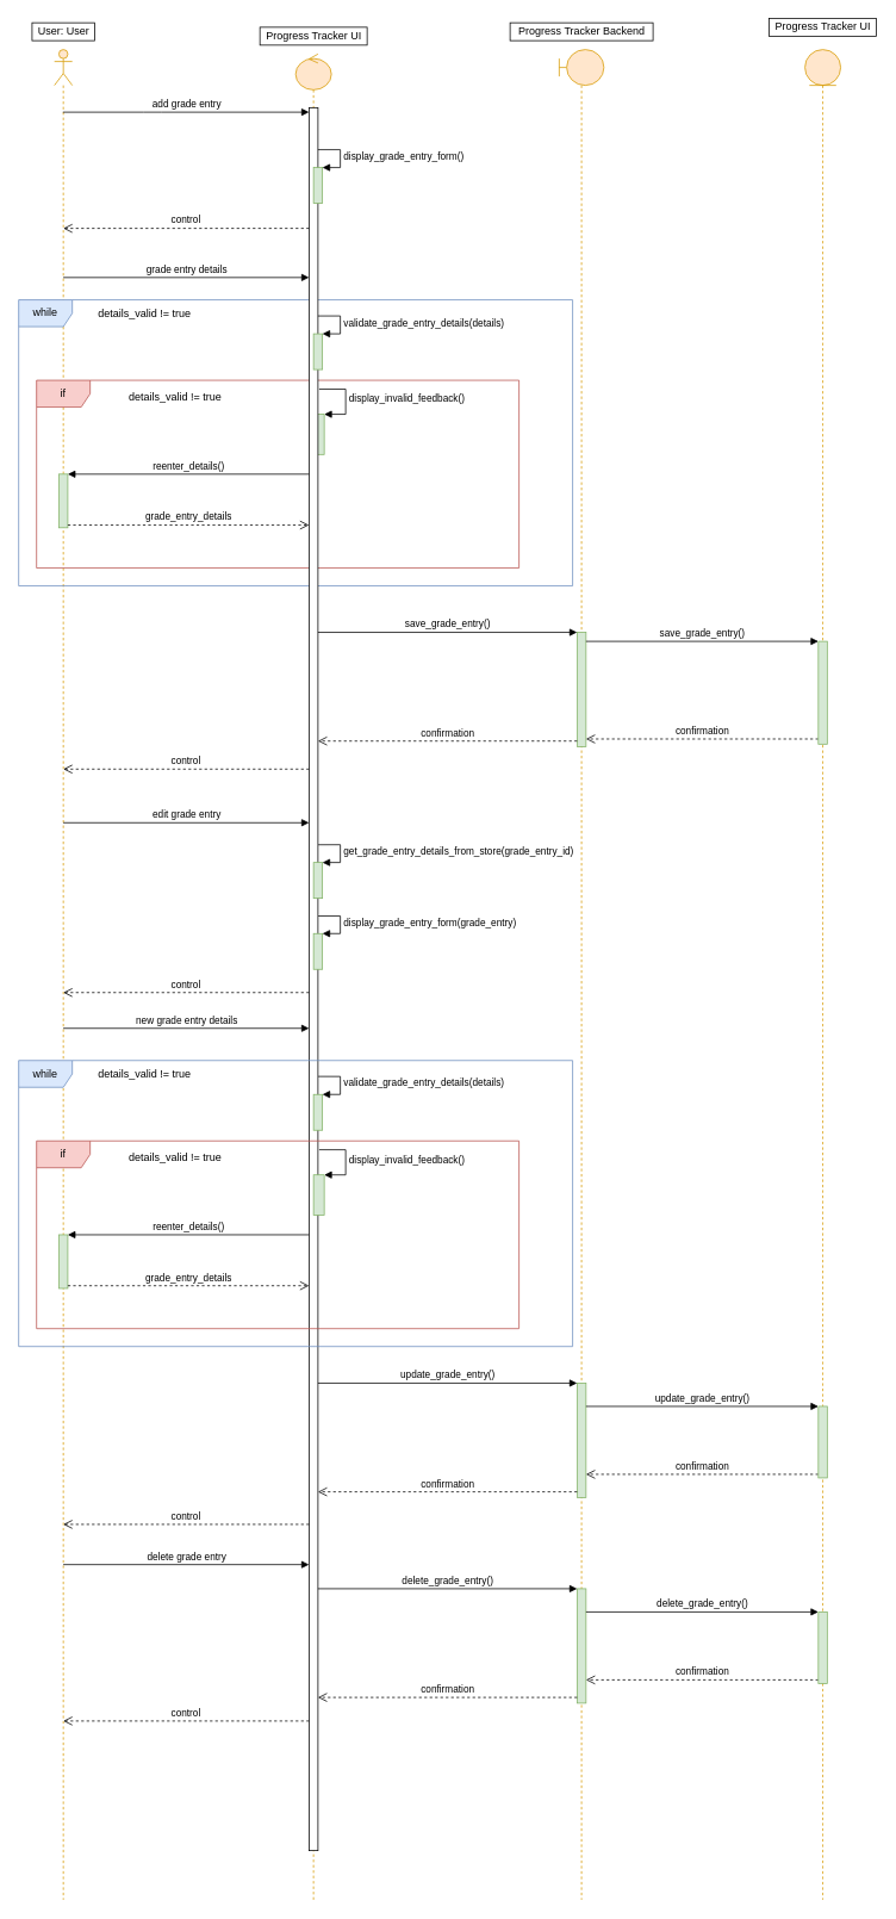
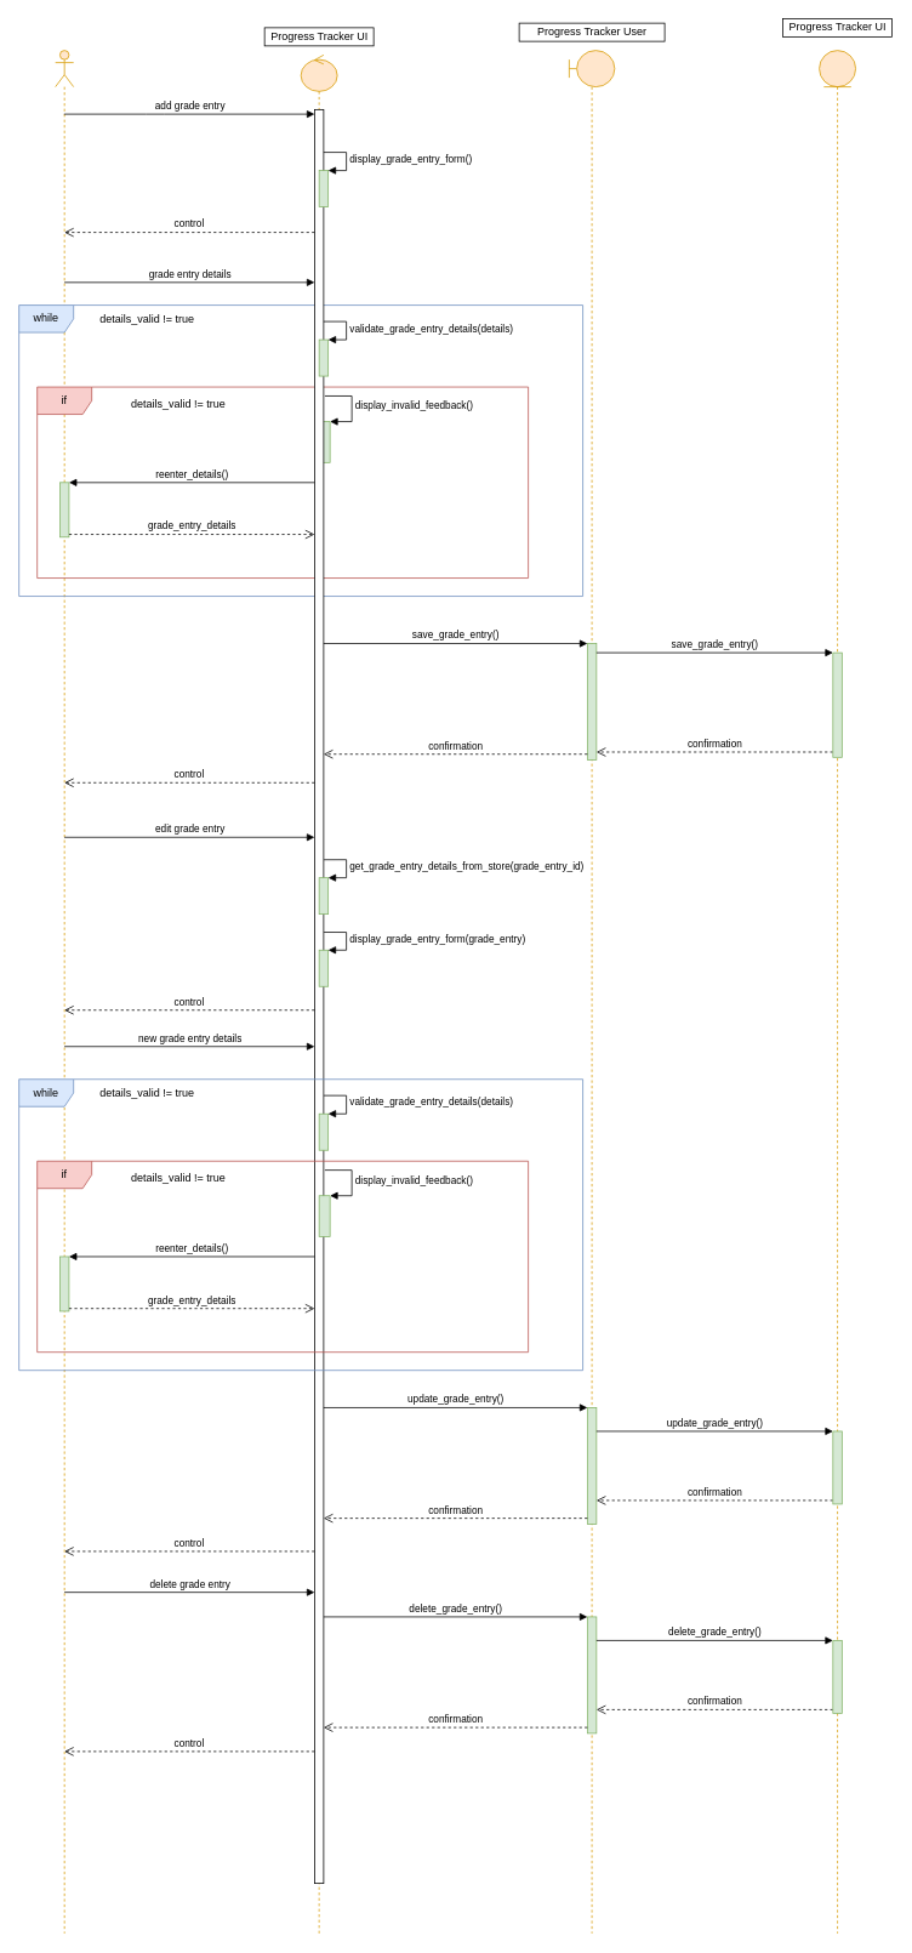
  <mxCell id="0" />
  <mxCell id="1" parent="0" />
  <mxCell id="2" value="" style="shape=umlLifeline;participant=umlActor;perimeter=lifelinePerimeter;whiteSpace=wrap;html=1;container=1;collapsible=0;recursiveResize=0;verticalAlign=top;spacingTop=36;labelBackgroundColor=none;outlineConnect=0;strokeColor=#d79b00;fillColor=#ffe6cc;" parent="1" vertex="1"><mxGeometry x="60" y="55" width="20" height="2070" as="geometry" /></mxCell>
  <mxCell id="3" value="" style="group" vertex="1" connectable="0" parent="1"><mxGeometry x="20" y="335" width="620" height="320" as="geometry" /></mxCell>
  <mxCell id="4" value="while" style="shape=umlFrame;whiteSpace=wrap;html=1;fillColor=#dae8fc;strokeColor=#6c8ebf;" vertex="1" parent="3"><mxGeometry width="620" height="320" as="geometry" /></mxCell>
  <mxCell id="5" value="&lt;br&gt;details_valid != true" style="text;html=1;strokeColor=none;fillColor=none;align=center;verticalAlign=middle;whiteSpace=wrap;rounded=0;" vertex="1" parent="3"><mxGeometry x="67.766" width="145.678" height="16" as="geometry" /></mxCell>
  <mxCell id="6" value="" style="group" vertex="1" connectable="0" parent="1"><mxGeometry x="40" y="425" width="540" height="210" as="geometry" /></mxCell>
  <mxCell id="7" value="if" style="shape=umlFrame;whiteSpace=wrap;html=1;fillColor=#f8cecc;strokeColor=#b85450;" vertex="1" parent="6"><mxGeometry width="540" height="210" as="geometry" /></mxCell>
  <mxCell id="8" value="&lt;br&gt;details_valid != true" style="text;html=1;strokeColor=none;fillColor=none;align=center;verticalAlign=middle;whiteSpace=wrap;rounded=0;" vertex="1" parent="6"><mxGeometry x="77.538" width="155.077" height="21" as="geometry" /></mxCell>
  <mxCell id="9" value="display_invalid_feedback()" style="edgeStyle=orthogonalEdgeStyle;html=1;align=left;spacingLeft=2;endArrow=block;rounded=0;entryX=1;entryY=0;" edge="1" parent="6" target="11"><mxGeometry relative="1" as="geometry"><mxPoint x="316.343" y="9.85" as="sourcePoint" /><Array as="points"><mxPoint x="346" y="10" /></Array></mxGeometry></mxCell>
  <mxCell id="10" value="" style="html=1;points=[];perimeter=orthogonalPerimeter;fillColor=#d5e8d4;strokeColor=#82b366;" vertex="1" parent="6"><mxGeometry x="25" y="105" width="10" height="60" as="geometry" /></mxCell>
  <mxCell id="11" value="" style="html=1;points=[];perimeter=orthogonalPerimeter;fillColor=#d5e8d4;strokeColor=#82b366;" vertex="1" parent="6"><mxGeometry x="310" y="38" width="12" height="45" as="geometry" /></mxCell>
- <mxCell id="12" value="User: User" style="text;html=1;resizable=0;points=[];autosize=1;align=center;verticalAlign=top;spacingTop=-4;fontColor=#000000;labelBackgroundColor=none;strokeColor=#000000;" parent="1" vertex="1"><mxGeometry x="35" y="25" width="70" height="20" as="geometry" /></mxCell>
  <mxCell id="13" value="" style="shape=umlLifeline;participant=umlControl;perimeter=lifelinePerimeter;whiteSpace=wrap;html=1;container=1;collapsible=0;recursiveResize=0;verticalAlign=top;spacingTop=36;labelBackgroundColor=none;outlineConnect=0;strokeColor=#d79b00;fillColor=#ffe6cc;" parent="1" vertex="1"><mxGeometry x="330" y="60" width="40" height="2065" as="geometry" /></mxCell>
  <mxCell id="14" value="" style="html=1;points=[];perimeter=orthogonalPerimeter;labelBackgroundColor=none;strokeColor=#000000;fontColor=#000000;" parent="13" vertex="1"><mxGeometry x="15" y="60" width="10" height="1950" as="geometry" /></mxCell>
  <mxCell id="15" value="" style="html=1;points=[];perimeter=orthogonalPerimeter;fillColor=#d5e8d4;strokeColor=#82b366;" vertex="1" parent="13"><mxGeometry x="20" y="127" width="10" height="40" as="geometry" /></mxCell>
  <mxCell id="16" value="display_grade_entry_form()" style="edgeStyle=orthogonalEdgeStyle;html=1;align=left;spacingLeft=2;endArrow=block;rounded=0;entryX=1;entryY=0;" edge="1" target="15" parent="13"><mxGeometry relative="1" as="geometry"><mxPoint x="25" y="107" as="sourcePoint" /><Array as="points"><mxPoint x="50" y="107" /></Array></mxGeometry></mxCell>
  <mxCell id="17" value="" style="html=1;points=[];perimeter=orthogonalPerimeter;fillColor=#d5e8d4;strokeColor=#82b366;" vertex="1" parent="13"><mxGeometry x="20" y="313" width="10" height="40" as="geometry" /></mxCell>
  <mxCell id="18" value="validate_grade_entry_details(details)" style="edgeStyle=orthogonalEdgeStyle;html=1;align=left;spacingLeft=2;endArrow=block;rounded=0;entryX=1;entryY=0;" edge="1" target="17" parent="13"><mxGeometry relative="1" as="geometry"><mxPoint x="25" y="293" as="sourcePoint" /><Array as="points"><mxPoint x="50" y="293" /></Array></mxGeometry></mxCell>
  <mxCell id="19" value="Progress Tracker UI" style="text;html=1;resizable=0;points=[];autosize=1;align=center;verticalAlign=top;spacingTop=-4;fontColor=#000000;labelBackgroundColor=none;strokeColor=#000000;" parent="1" vertex="1"><mxGeometry x="290" y="30" width="120" height="20" as="geometry" /></mxCell>
  <mxCell id="20" value="" style="shape=umlLifeline;participant=umlBoundary;perimeter=lifelinePerimeter;whiteSpace=wrap;html=1;container=1;collapsible=0;recursiveResize=0;verticalAlign=top;spacingTop=36;labelBackgroundColor=none;outlineConnect=0;strokeColor=#d79b00;fillColor=#ffe6cc;" parent="1" vertex="1"><mxGeometry x="625" y="55" width="50" height="2070" as="geometry" /></mxCell>
  <mxCell id="21" value="" style="html=1;points=[];perimeter=orthogonalPerimeter;fillColor=#d5e8d4;strokeColor=#82b366;" vertex="1" parent="20"><mxGeometry x="20" y="652" width="10" height="128" as="geometry" /></mxCell>
- <mxCell id="22" value="Progress Tracker Backend" style="text;html=1;resizable=0;points=[];autosize=1;align=center;verticalAlign=top;spacingTop=-4;fontColor=#000000;labelBackgroundColor=none;strokeColor=#000000;" parent="1" vertex="1"><mxGeometry x="570" y="25" width="160" height="20" as="geometry" /></mxCell>
+ <mxCell id="22" value="Progress Tracker User" style="text;html=1;resizable=0;points=[];autosize=1;align=center;verticalAlign=top;spacingTop=-4;fontColor=#000000;labelBackgroundColor=none;strokeColor=#000000;" parent="1" vertex="1"><mxGeometry x="570" y="25" width="160" height="20" as="geometry" /></mxCell>
  <mxCell id="23" value="add grade entry" style="html=1;verticalAlign=bottom;endArrow=block;fontColor=#000000;labelBackgroundColor=none;strokeColor=#000000;" parent="1" source="2" target="14" edge="1"><mxGeometry width="80" relative="1" as="geometry"><mxPoint x="70" y="135" as="sourcePoint" /><mxPoint x="330" y="125" as="targetPoint" /><Array as="points"><mxPoint x="170" y="125" /></Array></mxGeometry></mxCell>
  <mxCell id="24" value="control" style="html=1;verticalAlign=bottom;endArrow=open;dashed=1;endSize=8;" edge="1" parent="1"><mxGeometry relative="1" as="geometry"><mxPoint x="345" y="255" as="sourcePoint" /><mxPoint x="69.929" y="255" as="targetPoint" /></mxGeometry></mxCell>
  <mxCell id="25" value="grade entry details" style="html=1;verticalAlign=bottom;endArrow=block;" edge="1" parent="1"><mxGeometry width="80" relative="1" as="geometry"><mxPoint x="69.929" y="310" as="sourcePoint" /><mxPoint x="345" y="310" as="targetPoint" /></mxGeometry></mxCell>
  <mxCell id="26" value="reenter_details()" style="html=1;verticalAlign=bottom;endArrow=block;entryX=1;entryY=0;" edge="1" target="10" parent="1" source="14"><mxGeometry relative="1" as="geometry"><mxPoint x="135" y="530" as="sourcePoint" /></mxGeometry></mxCell>
  <mxCell id="27" value="grade_entry_details" style="html=1;verticalAlign=bottom;endArrow=open;dashed=1;endSize=8;exitX=1;exitY=0.95;" edge="1" source="10" parent="1" target="14"><mxGeometry relative="1" as="geometry"><mxPoint x="135" y="587" as="targetPoint" /></mxGeometry></mxCell>
  <mxCell id="28" value="save_grade_entry()" style="html=1;verticalAlign=bottom;endArrow=block;entryX=0;entryY=0;" edge="1" target="21" parent="1" source="14"><mxGeometry relative="1" as="geometry"><mxPoint x="575" y="707" as="sourcePoint" /></mxGeometry></mxCell>
  <mxCell id="29" value="confirmation" style="html=1;verticalAlign=bottom;endArrow=open;dashed=1;endSize=8;exitX=0;exitY=0.95;" edge="1" source="21" parent="1" target="14"><mxGeometry relative="1" as="geometry"><mxPoint x="575" y="783" as="targetPoint" /></mxGeometry></mxCell>
  <mxCell id="30" value="save_grade_entry()" style="html=1;verticalAlign=bottom;endArrow=block;entryX=0;entryY=0;" edge="1" target="67" parent="1" source="21"><mxGeometry relative="1" as="geometry"><mxPoint x="845" y="733" as="sourcePoint" /></mxGeometry></mxCell>
  <mxCell id="31" value="confirmation" style="html=1;verticalAlign=bottom;endArrow=open;dashed=1;endSize=8;exitX=0;exitY=0.95;" edge="1" source="67" parent="1" target="21"><mxGeometry relative="1" as="geometry"><mxPoint x="845" y="809" as="targetPoint" /></mxGeometry></mxCell>
  <mxCell id="32" value="control" style="html=1;verticalAlign=bottom;endArrow=open;dashed=1;endSize=8;" edge="1" parent="1"><mxGeometry relative="1" as="geometry"><mxPoint x="345" y="860" as="sourcePoint" /><mxPoint x="69.929" y="860" as="targetPoint" /></mxGeometry></mxCell>
  <mxCell id="33" value="edit grade entry" style="html=1;verticalAlign=bottom;endArrow=block;" edge="1" parent="1"><mxGeometry width="80" relative="1" as="geometry"><mxPoint x="69.929" y="920" as="sourcePoint" /><mxPoint x="345" y="920" as="targetPoint" /></mxGeometry></mxCell>
  <mxCell id="34" value="" style="html=1;points=[];perimeter=orthogonalPerimeter;fillColor=#d5e8d4;strokeColor=#82b366;" vertex="1" parent="1"><mxGeometry x="350" y="964.5" width="10" height="40" as="geometry" /></mxCell>
  <mxCell id="35" value="get_grade_entry_details_from_store(grade_entry_id)" style="edgeStyle=orthogonalEdgeStyle;html=1;align=left;spacingLeft=2;endArrow=block;rounded=0;entryX=1;entryY=0;" edge="1" parent="1" target="34"><mxGeometry relative="1" as="geometry"><mxPoint x="355.286" y="944.643" as="sourcePoint" /><Array as="points"><mxPoint x="380" y="944.5" /></Array></mxGeometry></mxCell>
  <mxCell id="36" value="" style="html=1;points=[];perimeter=orthogonalPerimeter;fillColor=#d5e8d4;strokeColor=#82b366;" vertex="1" parent="1"><mxGeometry x="350" y="1044" width="10" height="40" as="geometry" /></mxCell>
  <mxCell id="37" value="display_grade_entry_form(grade_entry)" style="edgeStyle=orthogonalEdgeStyle;html=1;align=left;spacingLeft=2;endArrow=block;rounded=0;entryX=1;entryY=0;" edge="1" parent="1" target="36"><mxGeometry relative="1" as="geometry"><mxPoint x="355.286" y="1024.357" as="sourcePoint" /><Array as="points"><mxPoint x="380" y="1024" /></Array></mxGeometry></mxCell>
  <mxCell id="38" value="control" style="html=1;verticalAlign=bottom;endArrow=open;dashed=1;endSize=8;" edge="1" parent="1"><mxGeometry relative="1" as="geometry"><mxPoint x="345" y="1110" as="sourcePoint" /><mxPoint x="69.929" y="1110" as="targetPoint" /></mxGeometry></mxCell>
  <mxCell id="39" value="new grade entry details" style="html=1;verticalAlign=bottom;endArrow=block;" edge="1" parent="1"><mxGeometry width="80" relative="1" as="geometry"><mxPoint x="69.929" y="1150" as="sourcePoint" /><mxPoint x="345" y="1150" as="targetPoint" /></mxGeometry></mxCell>
  <mxCell id="40" value="" style="group" vertex="1" connectable="0" parent="1"><mxGeometry x="20" y="1186" width="620" height="320" as="geometry" /></mxCell>
  <mxCell id="41" value="while" style="shape=umlFrame;whiteSpace=wrap;html=1;fillColor=#dae8fc;strokeColor=#6c8ebf;" vertex="1" parent="40"><mxGeometry width="620" height="320" as="geometry" /></mxCell>
  <mxCell id="42" value="&lt;br&gt;details_valid != true" style="text;html=1;strokeColor=none;fillColor=none;align=center;verticalAlign=middle;whiteSpace=wrap;rounded=0;" vertex="1" parent="40"><mxGeometry x="67.766" width="145.678" height="16" as="geometry" /></mxCell>
  <mxCell id="43" value="" style="group" vertex="1" connectable="0" parent="1"><mxGeometry x="40" y="1276" width="540" height="210" as="geometry" /></mxCell>
  <mxCell id="44" value="if" style="shape=umlFrame;whiteSpace=wrap;html=1;fillColor=#f8cecc;strokeColor=#b85450;" vertex="1" parent="43"><mxGeometry width="540" height="210" as="geometry" /></mxCell>
  <mxCell id="45" value="&lt;br&gt;details_valid != true" style="text;html=1;strokeColor=none;fillColor=none;align=center;verticalAlign=middle;whiteSpace=wrap;rounded=0;" vertex="1" parent="43"><mxGeometry x="77.538" width="155.077" height="21" as="geometry" /></mxCell>
  <mxCell id="46" value="display_invalid_feedback()" style="edgeStyle=orthogonalEdgeStyle;html=1;align=left;spacingLeft=2;endArrow=block;rounded=0;entryX=1;entryY=0;" edge="1" parent="43" target="48"><mxGeometry relative="1" as="geometry"><mxPoint x="316.343" y="9.85" as="sourcePoint" /><Array as="points"><mxPoint x="346" y="10" /></Array></mxGeometry></mxCell>
  <mxCell id="47" value="" style="html=1;points=[];perimeter=orthogonalPerimeter;fillColor=#d5e8d4;strokeColor=#82b366;" vertex="1" parent="43"><mxGeometry x="25" y="105" width="10" height="60" as="geometry" /></mxCell>
  <mxCell id="48" value="" style="html=1;points=[];perimeter=orthogonalPerimeter;fillColor=#d5e8d4;strokeColor=#82b366;" vertex="1" parent="43"><mxGeometry x="310" y="38" width="12" height="45" as="geometry" /></mxCell>
  <mxCell id="49" value="" style="html=1;points=[];perimeter=orthogonalPerimeter;fillColor=#d5e8d4;strokeColor=#82b366;" vertex="1" parent="1"><mxGeometry x="350" y="1224" width="10" height="40" as="geometry" /></mxCell>
  <mxCell id="50" value="validate_grade_entry_details(details)" style="edgeStyle=orthogonalEdgeStyle;html=1;align=left;spacingLeft=2;endArrow=block;rounded=0;entryX=1;entryY=0;" edge="1" parent="1" target="49"><mxGeometry relative="1" as="geometry"><mxPoint x="355.286" y="1203.857" as="sourcePoint" /><Array as="points"><mxPoint x="380" y="1204" /></Array></mxGeometry></mxCell>
  <mxCell id="51" value="reenter_details()" style="html=1;verticalAlign=bottom;endArrow=block;entryX=1;entryY=0;" edge="1" parent="1" target="47"><mxGeometry relative="1" as="geometry"><mxPoint x="345" y="1381" as="sourcePoint" /></mxGeometry></mxCell>
  <mxCell id="52" value="grade_entry_details" style="html=1;verticalAlign=bottom;endArrow=open;dashed=1;endSize=8;exitX=1;exitY=0.95;" edge="1" parent="1" source="47"><mxGeometry relative="1" as="geometry"><mxPoint x="345" y="1438" as="targetPoint" /></mxGeometry></mxCell>
  <mxCell id="53" value="" style="html=1;points=[];perimeter=orthogonalPerimeter;fillColor=#d5e8d4;strokeColor=#82b366;" vertex="1" parent="1"><mxGeometry x="645" y="1547" width="10" height="128" as="geometry" /></mxCell>
  <mxCell id="54" value="update_grade_entry()" style="html=1;verticalAlign=bottom;endArrow=block;entryX=0;entryY=0;" edge="1" parent="1" target="53"><mxGeometry relative="1" as="geometry"><mxPoint x="355" y="1547" as="sourcePoint" /></mxGeometry></mxCell>
  <mxCell id="55" value="confirmation" style="html=1;verticalAlign=bottom;endArrow=open;dashed=1;endSize=8;exitX=0;exitY=0.95;" edge="1" parent="1" source="53"><mxGeometry relative="1" as="geometry"><mxPoint x="355" y="1668.6" as="targetPoint" /></mxGeometry></mxCell>
  <mxCell id="56" value="update_grade_entry()" style="html=1;verticalAlign=bottom;endArrow=block;entryX=0;entryY=0;" edge="1" parent="1" source="53" target="69"><mxGeometry relative="1" as="geometry"><mxPoint x="845" y="1573" as="sourcePoint" /></mxGeometry></mxCell>
  <mxCell id="57" value="confirmation" style="html=1;verticalAlign=bottom;endArrow=open;dashed=1;endSize=8;exitX=0;exitY=0.95;" edge="1" parent="1" source="69" target="53"><mxGeometry relative="1" as="geometry"><mxPoint x="845" y="1649" as="targetPoint" /></mxGeometry></mxCell>
  <mxCell id="58" value="control" style="html=1;verticalAlign=bottom;endArrow=open;dashed=1;endSize=8;" edge="1" parent="1"><mxGeometry relative="1" as="geometry"><mxPoint x="345" y="1705" as="sourcePoint" /><mxPoint x="69.929" y="1705" as="targetPoint" /></mxGeometry></mxCell>
  <mxCell id="59" value="delete grade entry" style="html=1;verticalAlign=bottom;endArrow=block;" edge="1" parent="1"><mxGeometry width="80" relative="1" as="geometry"><mxPoint x="69.929" y="1750" as="sourcePoint" /><mxPoint x="345" y="1750" as="targetPoint" /></mxGeometry></mxCell>
  <mxCell id="60" value="" style="html=1;points=[];perimeter=orthogonalPerimeter;fillColor=#d5e8d4;strokeColor=#82b366;" vertex="1" parent="1"><mxGeometry x="645" y="1777" width="10" height="128" as="geometry" /></mxCell>
  <mxCell id="61" value="delete_grade_entry()" style="html=1;verticalAlign=bottom;endArrow=block;entryX=0;entryY=0;" edge="1" parent="1" target="60"><mxGeometry relative="1" as="geometry"><mxPoint x="355" y="1777" as="sourcePoint" /></mxGeometry></mxCell>
  <mxCell id="62" value="confirmation" style="html=1;verticalAlign=bottom;endArrow=open;dashed=1;endSize=8;exitX=0;exitY=0.95;" edge="1" parent="1" source="60"><mxGeometry relative="1" as="geometry"><mxPoint x="355" y="1898.6" as="targetPoint" /></mxGeometry></mxCell>
  <mxCell id="63" value="delete_grade_entry()" style="html=1;verticalAlign=bottom;endArrow=block;entryX=0;entryY=0;" edge="1" parent="1" source="60" target="70"><mxGeometry relative="1" as="geometry"><mxPoint x="845" y="1803" as="sourcePoint" /></mxGeometry></mxCell>
  <mxCell id="64" value="confirmation" style="html=1;verticalAlign=bottom;endArrow=open;dashed=1;endSize=8;exitX=0;exitY=0.95;" edge="1" parent="1" source="70" target="60"><mxGeometry relative="1" as="geometry"><mxPoint x="845" y="1879" as="targetPoint" /></mxGeometry></mxCell>
  <mxCell id="65" value="control" style="html=1;verticalAlign=bottom;endArrow=open;dashed=1;endSize=8;" edge="1" parent="1"><mxGeometry relative="1" as="geometry"><mxPoint x="345" y="1925" as="sourcePoint" /><mxPoint x="69.929" y="1925" as="targetPoint" /></mxGeometry></mxCell>
  <mxCell id="66" value="" style="shape=umlLifeline;participant=umlEntity;perimeter=lifelinePerimeter;whiteSpace=wrap;html=1;container=1;collapsible=0;recursiveResize=0;verticalAlign=top;spacingTop=36;labelBackgroundColor=#ffffff;outlineConnect=0;fillColor=#ffe6cc;strokeColor=#d79b00;" vertex="1" parent="1"><mxGeometry x="900" y="55" width="40" height="2070" as="geometry" /></mxCell>
  <mxCell id="67" value="" style="html=1;points=[];perimeter=orthogonalPerimeter;fillColor=#d5e8d4;strokeColor=#82b366;" vertex="1" parent="66"><mxGeometry x="15" y="662.089" width="10" height="114.949" as="geometry" /></mxCell>
  <mxCell id="68" value="Progress Tracker UI" style="text;html=1;resizable=0;points=[];autosize=1;align=center;verticalAlign=top;spacingTop=-4;fontColor=#000000;labelBackgroundColor=none;strokeColor=#000000;" vertex="1" parent="1"><mxGeometry x="860" y="20" width="120" height="20" as="geometry" /></mxCell>
  <mxCell id="69" value="" style="html=1;points=[];perimeter=orthogonalPerimeter;fillColor=#d5e8d4;strokeColor=#82b366;" vertex="1" parent="1"><mxGeometry x="915" y="1573" width="10" height="80" as="geometry" /></mxCell>
  <mxCell id="70" value="" style="html=1;points=[];perimeter=orthogonalPerimeter;fillColor=#d5e8d4;strokeColor=#82b366;" vertex="1" parent="1"><mxGeometry x="915" y="1803" width="10" height="80" as="geometry" /></mxCell>
